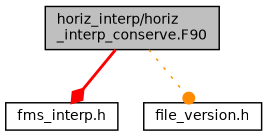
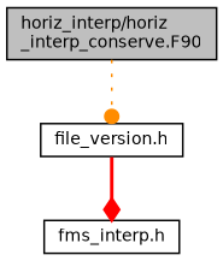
  digraph {
    node [color=black fillcolor=white fontname=Helvetica fontsize=10 shape=record style=filled]
    edge [fontname=Helvetica fontsize=10 labelfontname=Helvetica labelfontsize=10]
    n1 [fillcolor=grey75 fontcolor=black height=0.2 label="horiz_interp/horiz\l_interp_conserve.F90" width=0.4]
    n2 [height=0.2 label="fms_interp.h" width=0.4]
    n3 [height=0.2 label="file_version.h" width=0.4]
-   n1 -> n2 [arrowhead=diamond color=red style=bold]
+   n3 -> n2 [arrowhead=diamond color=red style=bold]
    n1 -> n3 [arrowhead=dot color=darkorange style=dotted]
  }
